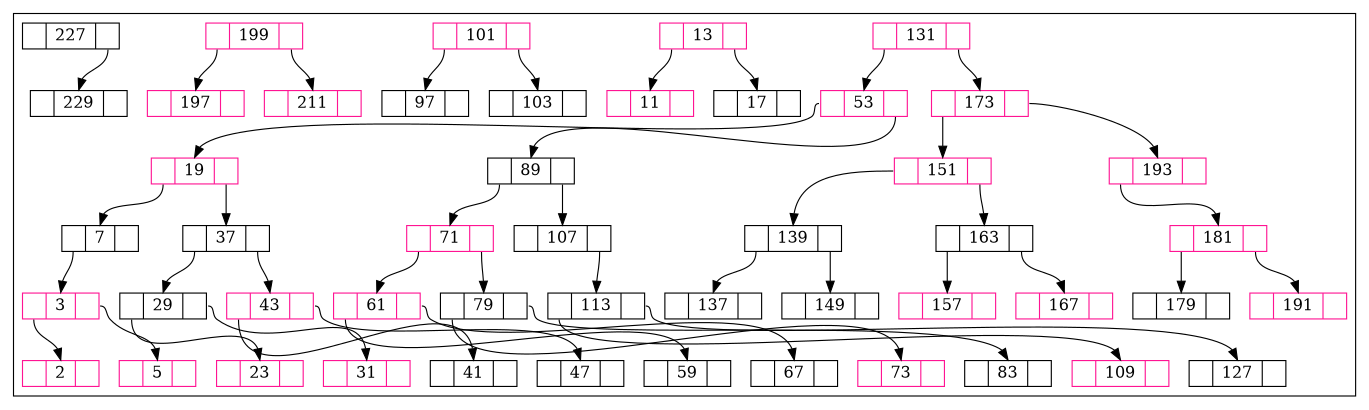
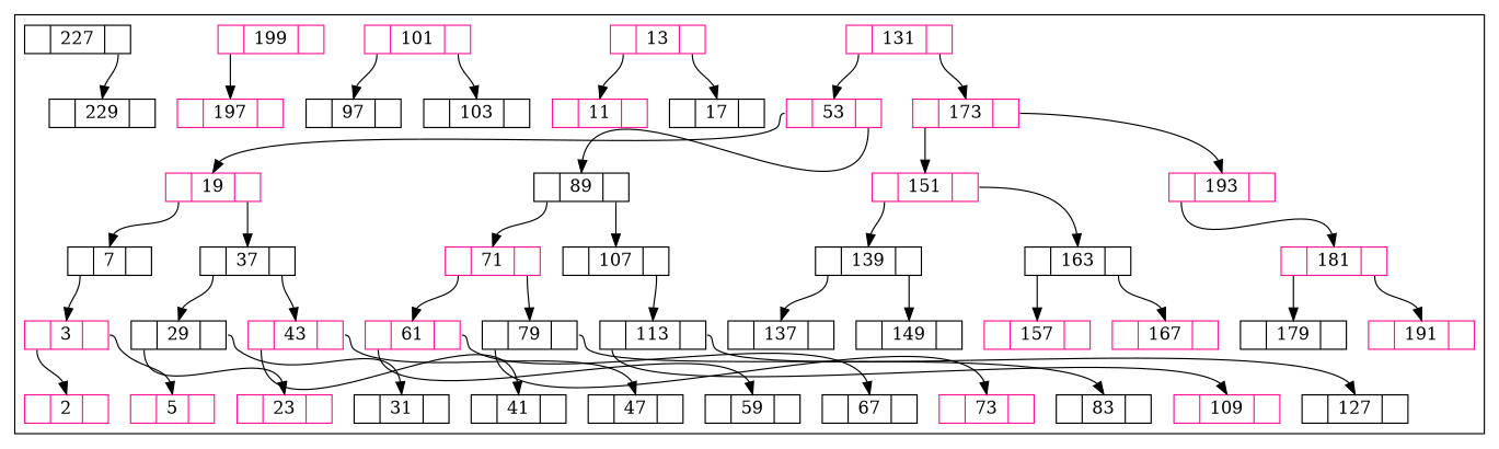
  digraph {
    node [color=deeppink shape=record]
    edge [headport=c tailport=l]
    n1 [height=.1 label="<l> | {<c> 131} | <r> "]
    n2 [height=.1 label="<l> | {<c> 53} | <r> "]
    n3 [height=.1 label="<l> | {<c> 173} | <r> "]
    n4 [height=.1 label="<l> | {<c> 19} | <r> "]
    n5 [color=black height=.1 label="<l> | {<c> 89} | <r> "]
    n6 [color=black height=.1 label="<l> | {<c> 7} | <r> "]
    n7 [color=black height=.1 label="<l> | {<c> 37} | <r> "]
    n8 [height=.1 label="<l> | {<c> 3} | <r> "]
    n9 [height=.1 label="<l> | {<c> 13} | <r> "]
    n10 [height=.1 label="<l> | {<c> 2} | <r> "]
    n11 [height=.1 label="<l> | {<c> 5} | <r> "]
    n12 [height=.1 label="<l> | {<c> 11} | <r> "]
    n13 [color=black height=.1 label="<l> | {<c> 17} | <r> "]
    n14 [color=black height=.1 label="<l> | {<c> 29} | <r> "]
    n15 [height=.1 label="<l> | {<c> 43} | <r> "]
    n16 [height=.1 label="<l> | {<c> 23} | <r> "]
-   n17 [height=.1 label="<l> | {<c> 31} | <r> "]
+   n17 [color=black height=.1 label="<l> | {<c> 31} | <r> "]
    n18 [color=black height=.1 label="<l> | {<c> 41} | <r> "]
    n19 [color=black height=.1 label="<l> | {<c> 47} | <r> "]
    n20 [height=.1 label="<l> | {<c> 71} | <r> "]
    n21 [color=black height=.1 label="<l> | {<c> 107} | <r> "]
    n22 [height=.1 label="<l> | {<c> 61} | <r> "]
    n23 [color=black height=.1 label="<l> | {<c> 79} | <r> "]
    n24 [color=black height=.1 label="<l> | {<c> 59} | <r> "]
    n25 [color=black height=.1 label="<l> | {<c> 67} | <r> "]
    n26 [height=.1 label="<l> | {<c> 73} | <r> "]
    n27 [color=black height=.1 label="<l> | {<c> 83} | <r> "]
    n28 [height=.1 label="<l> | {<c> 101} | <r> "]
    n29 [color=black height=.1 label="<l> | {<c> 113} | <r> "]
    n30 [color=black height=.1 label="<l> | {<c> 97} | <r> "]
    n31 [color=black height=.1 label="<l> | {<c> 103} | <r> "]
    n32 [height=.1 label="<l> | {<c> 109} | <r> "]
    n33 [color=black height=.1 label="<l> | {<c> 127} | <r> "]
    n34 [height=.1 label="<l> | {<c> 151} | <r> "]
    n35 [height=.1 label="<l> | {<c> 193} | <r> "]
    n36 [color=black height=.1 label="<l> | {<c> 139} | <r> "]
    n37 [color=black height=.1 label="<l> | {<c> 163} | <r> "]
    n38 [color=black height=.1 label="<l> | {<c> 137} | <r> "]
    n39 [color=black height=.1 label="<l> | {<c> 149} | <r> "]
    n40 [height=.1 label="<l> | {<c> 157} | <r> "]
    n41 [height=.1 label="<l> | {<c> 167} | <r> "]
    n42 [height=.1 label="<l> | {<c> 181} | <r> "]
    n43 [color=black height=.1 label="<l> | {<c> 179} | <r> "]
    n44 [height=.1 label="<l> | {<c> 191} | <r> "]
    n45 [height=.1 label="<l> | {<c> 199} | <r> "]
    n46 [color=black height=.1 label="<l> | {<c> 227} | <r> "]
    n47 [height=.1 label="<l> | {<c> 197} | <r> "]
-   n48 [height=.1 label="<l> | {<c> 211} | <r> "]
    n49 [color=black height=.1 label="<l> | {<c> 229} | <r> "]
    subgraph cluster_1 {
      fontcolor=blue
      fontsize=18
      n1
      n2
      n3
      n4
      n5
      n6
      n7
      n8
      n9
      n10
      n11
      n12
      n13
      n14
      n15
      n16
      n17
      n18
      n19
      n20
      n21
      n22
      n23
      n24
      n25
      n26
      n27
      n28
      n29
      n30
      n31
      n32
      n33
      n34
      n35
      n36
      n37
      n38
      n39
      n40
      n41
      n42
      n43
      n44
      n45
      n46
      n47
-     n48
      n49
    }
    n1 -> n2
    n1 -> n3 [tailport=r]
    n2 -> n4
    n2 -> n5 [tailport=r]
    n3 -> n34
    n3 -> n35 [tailport=r]
    n4 -> n6
    n4 -> n7 [tailport=r]
    n5 -> n20
    n5 -> n21 [tailport=r]
    n6 -> n8
    n7 -> n14
    n7 -> n15 [tailport=r]
    n8 -> n10
    n8 -> n11 [tailport=r]
    n9 -> n12
    n9 -> n13 [tailport=r]
    n14 -> n16
    n14 -> n17 [tailport=r]
    n15 -> n18
    n15 -> n19 [tailport=r]
    n20 -> n22
    n20 -> n23 [tailport=r]
    n21 -> n29 [tailport=r]
    n22 -> n24
    n22 -> n25 [tailport=r]
    n23 -> n26
    n23 -> n27 [tailport=r]
    n28 -> n30
    n28 -> n31 [tailport=r]
    n29 -> n32
    n29 -> n33 [tailport=r]
    n34 -> n36
    n34 -> n37 [tailport=r]
    n35 -> n42
    n36 -> n38
    n36 -> n39 [tailport=r]
    n37 -> n40
    n37 -> n41 [tailport=r]
    n42 -> n43
    n42 -> n44 [tailport=r]
    n45 -> n47
-   n45 -> n48 [tailport=r]
    n46 -> n49 [tailport=r]
  }
